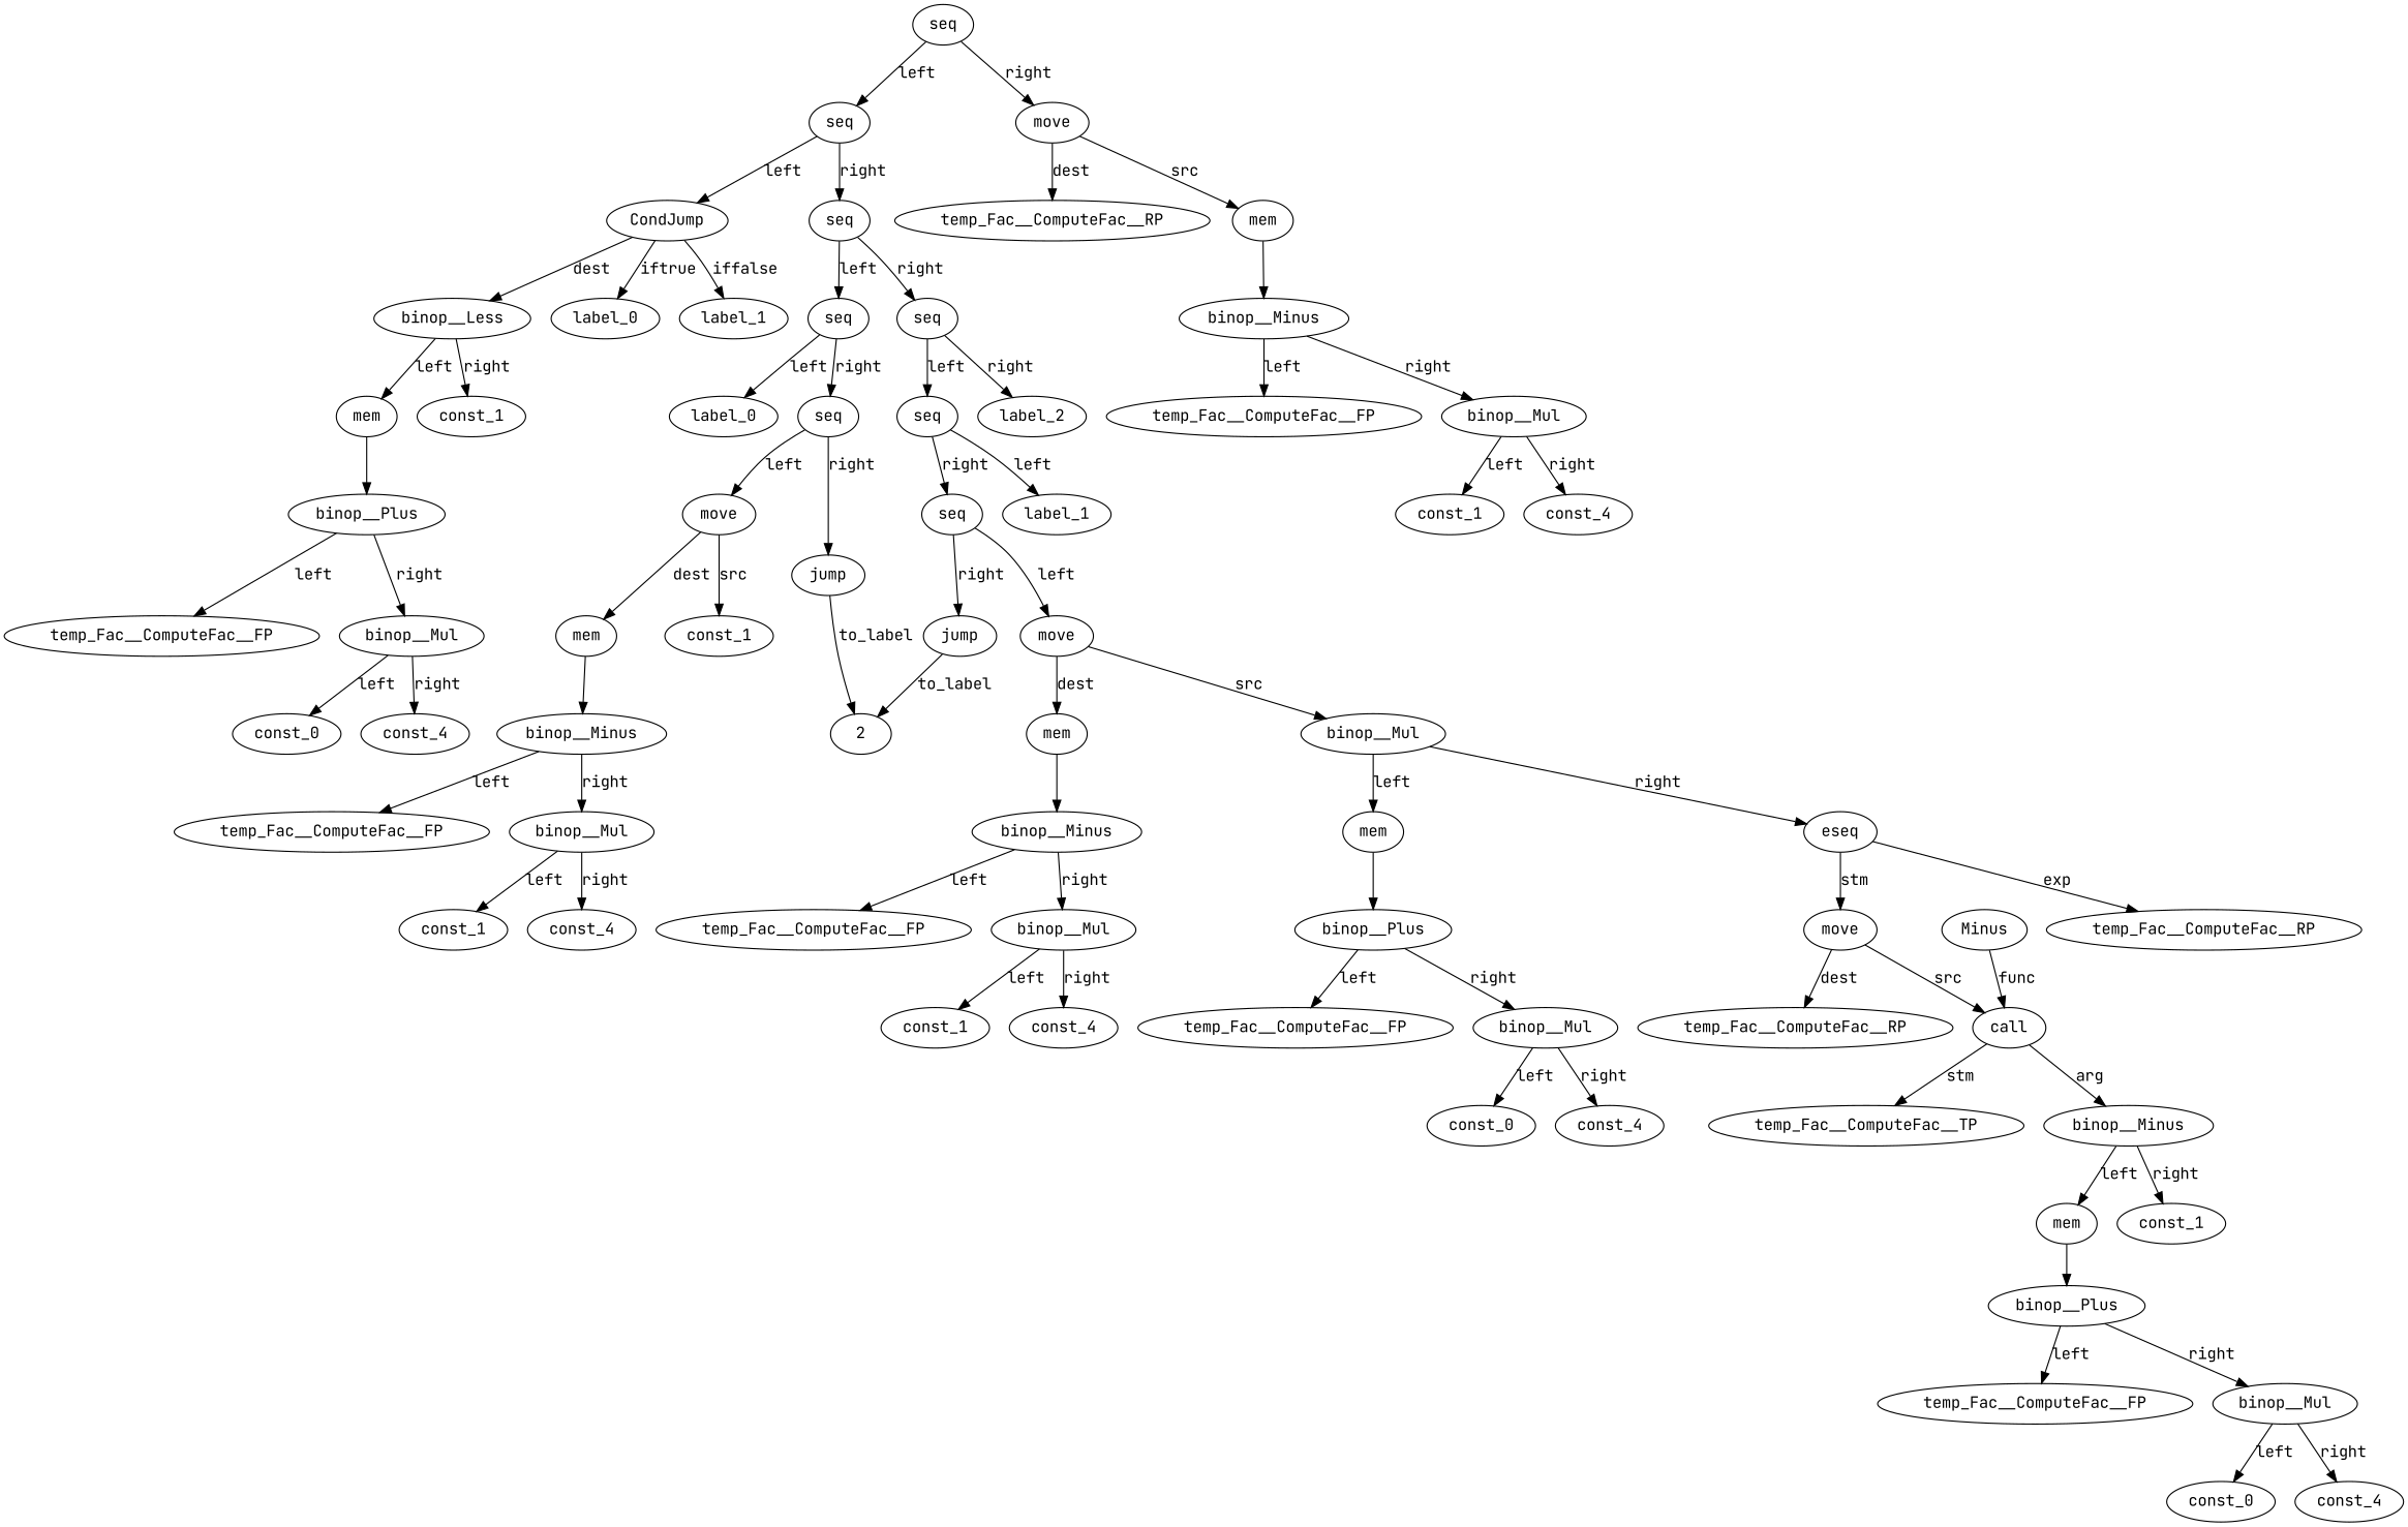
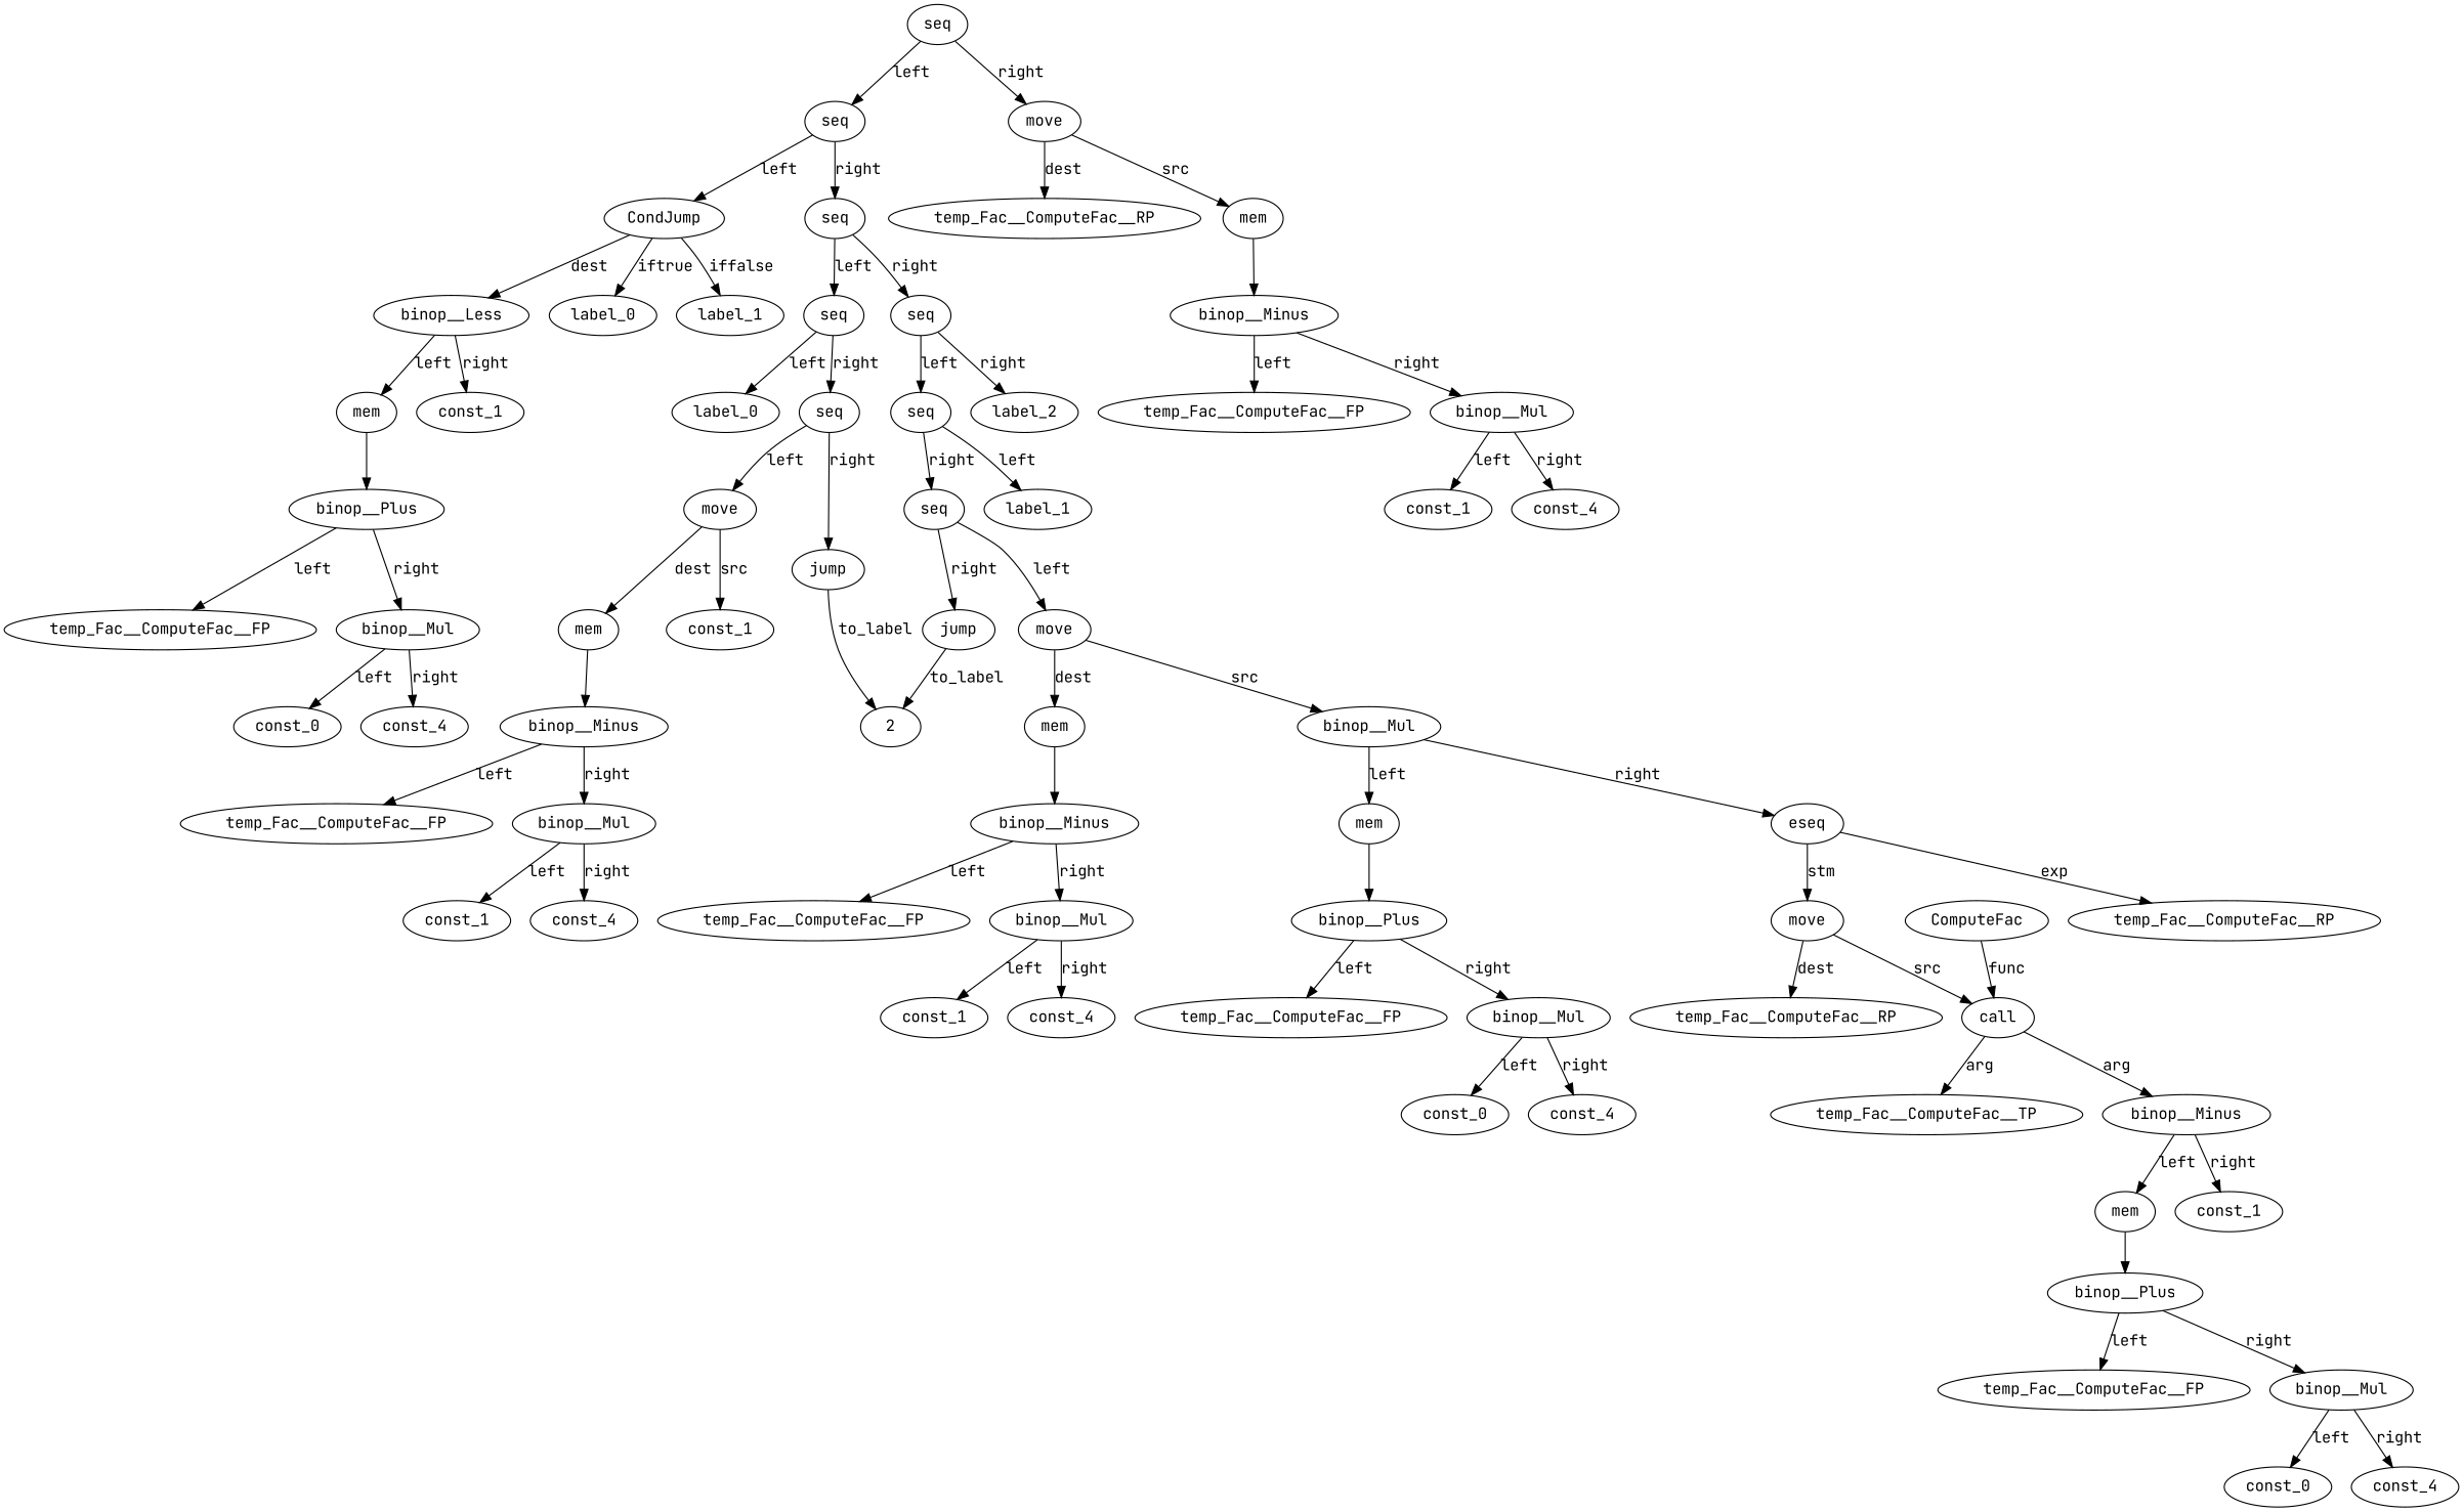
  digraph {
    fontname="JetBrains Mono"
    node [fontname="JetBrains Mono"]
    edge [fontname="JetBrains Mono"]
    n1 [label=temp_Fac__ComputeFac__FP]
    n2 [label=const_0]
    n3 [label=const_4]
    n4 [label=binop__Mul]
    n5 [label=binop__Plus]
    n6 [label=mem]
    n7 [label=const_1]
    n8 [label=binop__Less]
    n9 [label=CondJump]
    label_0
    label_1
    n12 [label=label_0]
    n13 [label=temp_Fac__ComputeFac__FP]
    n14 [label=const_1]
    n15 [label=const_4]
    n16 [label=binop__Mul]
    n17 [label=binop__Minus]
    n18 [label=mem]
    n19 [label=const_1]
    n20 [label=move]
    n21 [label=jump]
    2
    n23 [label=seq]
    n24 [label=seq]
    n25 [label=label_1]
    n26 [label=temp_Fac__ComputeFac__FP]
    n27 [label=const_1]
    n28 [label=const_4]
    n29 [label=binop__Mul]
    n30 [label=binop__Minus]
    n31 [label=mem]
    n32 [label=temp_Fac__ComputeFac__FP]
    n33 [label=const_0]
    n34 [label=const_4]
    n35 [label=binop__Mul]
    n36 [label=binop__Plus]
    n37 [label=mem]
    n38 [label=temp_Fac__ComputeFac__RP]
    n39 [label=temp_Fac__ComputeFac__TP]
    n40 [label=temp_Fac__ComputeFac__FP]
    n41 [label=const_0]
    n42 [label=const_4]
    n43 [label=binop__Mul]
    n44 [label=binop__Plus]
    n45 [label=mem]
    n46 [label=const_1]
    n47 [label=binop__Minus]
    n48 [label=call]
-   ComputeFac [label=Minus]
+   ComputeFac
    n50 [label=move]
    n51 [label=temp_Fac__ComputeFac__RP]
    n52 [label=eseq]
    n53 [label=binop__Mul]
    n54 [label=move]
    n55 [label=jump]
    n56 [label=seq]
    n57 [label=seq]
    n58 [label=label_2]
    n59 [label=seq]
    n60 [label=seq]
    n61 [label=seq]
    n62 [label=temp_Fac__ComputeFac__RP]
    n63 [label=temp_Fac__ComputeFac__FP]
    n64 [label=const_1]
    n65 [label=const_4]
    n66 [label=binop__Mul]
    n67 [label=binop__Minus]
    n68 [label=mem]
    n69 [label=move]
    n70 [label=seq]
    n4 -> n2 [label=left]
    n4 -> n3 [label=right]
    n5 -> n1 [label=left]
    n5 -> n4 [label=right]
    n6 -> n5
    n8 -> n6 [label=left]
    n8 -> n7 [label=right]
    n9 -> n8 [label=dest]
    n9 -> label_0 [label=iftrue]
    n9 -> label_1 [label=iffalse]
    n16 -> n14 [label=left]
    n16 -> n15 [label=right]
    n17 -> n13 [label=left]
    n17 -> n16 [label=right]
    n18 -> n17
    n20 -> n18 [label=dest]
    n20 -> n19 [label=src]
    n21 -> 2 [label=to_label]
    n23 -> n20 [label=left]
    n23 -> n21 [label=right]
    n24 -> n12 [label=left]
    n24 -> n23 [label=right]
    n29 -> n27 [label=left]
    n29 -> n28 [label=right]
    n30 -> n26 [label=left]
    n30 -> n29 [label=right]
    n31 -> n30
    n35 -> n33 [label=left]
    n35 -> n34 [label=right]
    n36 -> n32 [label=left]
    n36 -> n35 [label=right]
    n37 -> n36
    n43 -> n41 [label=left]
    n43 -> n42 [label=right]
    n44 -> n40 [label=left]
    n44 -> n43 [label=right]
    n45 -> n44
    n47 -> n45 [label=left]
    n47 -> n46 [label=right]
-   n48 -> n39 [label=stm]
+   n48 -> n39 [label=arg]
    n48 -> n47 [label=arg]
    ComputeFac -> n48 [label=func]
    n50 -> n38 [label=dest]
    n50 -> n48 [label=src]
    n52 -> n50 [label=stm]
    n52 -> n51 [label=exp]
    n53 -> n37 [label=left]
    n53 -> n52 [label=right]
    n54 -> n31 [label=dest]
    n54 -> n53 [label=src]
    n55 -> 2 [label=to_label]
    n56 -> n54 [label=left]
    n56 -> n55 [label=right]
    n57 -> n25 [label=left]
    n57 -> n56 [label=right]
    n59 -> n57 [label=left]
    n59 -> n58 [label=right]
    n60 -> n24 [label=left]
    n60 -> n59 [label=right]
    n61 -> n9 [label=left]
    n61 -> n60 [label=right]
    n66 -> n64 [label=left]
    n66 -> n65 [label=right]
    n67 -> n63 [label=left]
    n67 -> n66 [label=right]
    n68 -> n67
    n69 -> n62 [label=dest]
    n69 -> n68 [label=src]
    n70 -> n61 [label=left]
    n70 -> n69 [label=right]
  }
